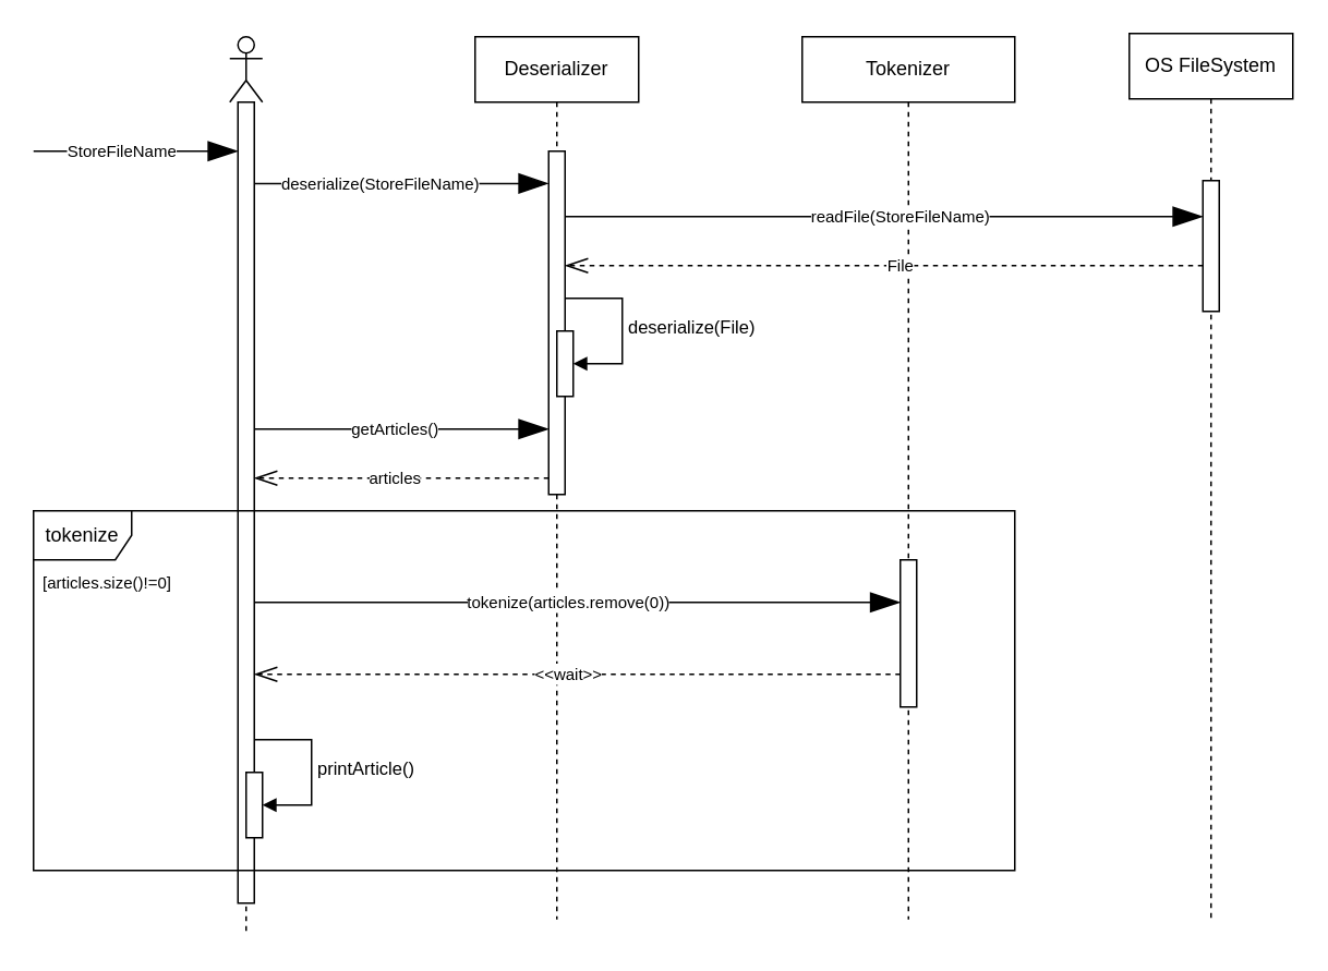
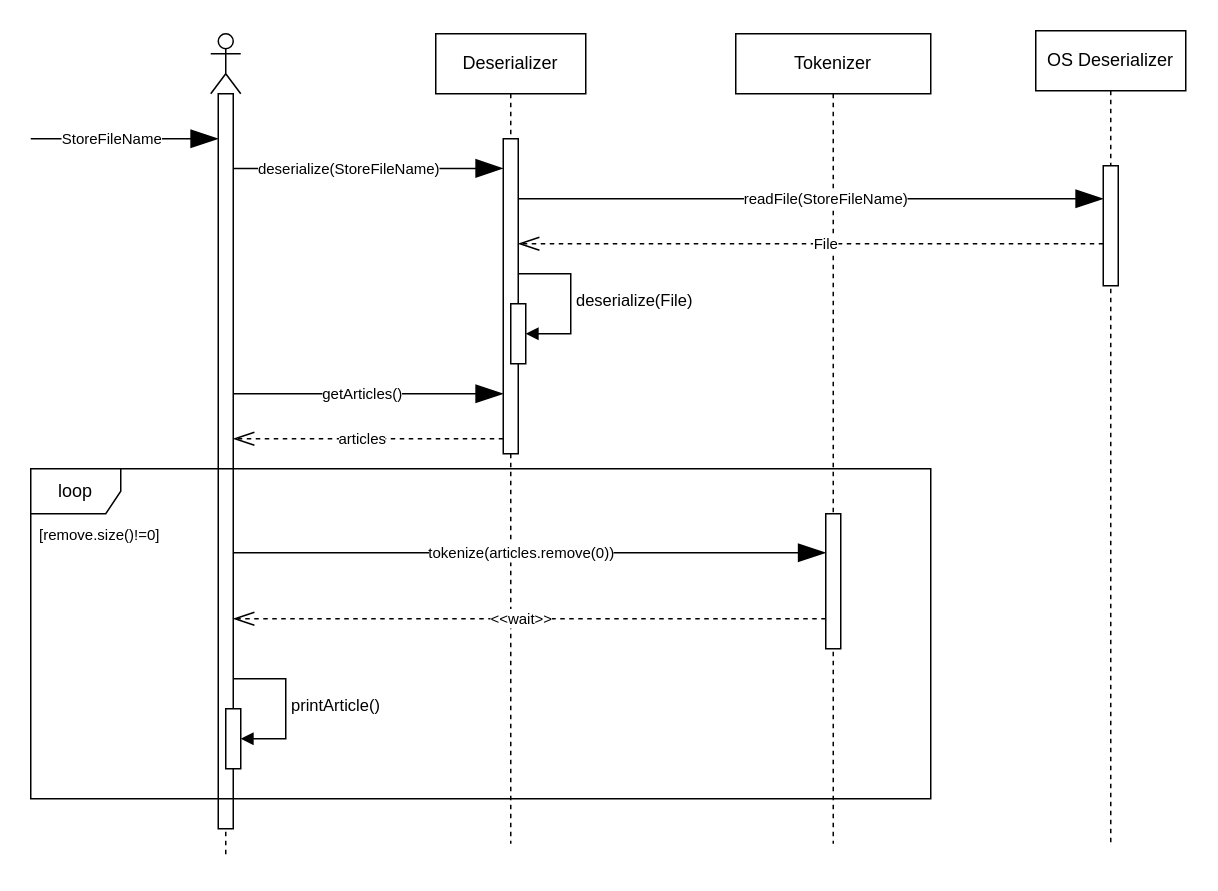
  <mxCell id="0" />
  <mxCell id="1" parent="0" />
  <mxCell id="2" value="" style="shape=umlLifeline;perimeter=lifelinePerimeter;whiteSpace=wrap;html=1;container=1;dropTarget=0;collapsible=0;recursiveResize=0;outlineConnect=0;portConstraint=eastwest;newEdgeStyle={&quot;edgeStyle&quot;:&quot;elbowEdgeStyle&quot;,&quot;elbow&quot;:&quot;vertical&quot;,&quot;curved&quot;:0,&quot;rounded&quot;:0};participant=umlActor;" parent="1" vertex="1"><mxGeometry x="140" y="22" width="20" height="550" as="geometry" /></mxCell>
  <mxCell id="3" value="" style="html=1;points=[];perimeter=orthogonalPerimeter;outlineConnect=0;targetShapes=umlLifeline;portConstraint=eastwest;newEdgeStyle={&quot;edgeStyle&quot;:&quot;elbowEdgeStyle&quot;,&quot;elbow&quot;:&quot;vertical&quot;,&quot;curved&quot;:0,&quot;rounded&quot;:0};" parent="2" vertex="1"><mxGeometry x="5" y="40" width="10" height="490" as="geometry" /></mxCell>
- <mxCell id="4" value="OS FileSystem" style="shape=umlLifeline;perimeter=lifelinePerimeter;whiteSpace=wrap;html=1;container=1;dropTarget=0;collapsible=0;recursiveResize=0;outlineConnect=0;portConstraint=eastwest;newEdgeStyle={&quot;edgeStyle&quot;:&quot;elbowEdgeStyle&quot;,&quot;elbow&quot;:&quot;vertical&quot;,&quot;curved&quot;:0,&quot;rounded&quot;:0};" parent="1" vertex="1"><mxGeometry x="690" y="20" width="100" height="542" as="geometry" /></mxCell>
+ <mxCell id="4" value="OS Deserializer" style="shape=umlLifeline;perimeter=lifelinePerimeter;whiteSpace=wrap;html=1;container=1;dropTarget=0;collapsible=0;recursiveResize=0;outlineConnect=0;portConstraint=eastwest;newEdgeStyle={&quot;edgeStyle&quot;:&quot;elbowEdgeStyle&quot;,&quot;elbow&quot;:&quot;vertical&quot;,&quot;curved&quot;:0,&quot;rounded&quot;:0};" parent="1" vertex="1"><mxGeometry x="690" y="20" width="100" height="542" as="geometry" /></mxCell>
  <mxCell id="5" value="" style="html=1;points=[];perimeter=orthogonalPerimeter;outlineConnect=0;targetShapes=umlLifeline;portConstraint=eastwest;newEdgeStyle={&quot;edgeStyle&quot;:&quot;elbowEdgeStyle&quot;,&quot;elbow&quot;:&quot;vertical&quot;,&quot;curved&quot;:0,&quot;rounded&quot;:0};" parent="4" vertex="1"><mxGeometry x="45" y="90" width="10" height="80" as="geometry" /></mxCell>
  <mxCell id="6" value="Deserializer" style="shape=umlLifeline;perimeter=lifelinePerimeter;whiteSpace=wrap;html=1;container=1;dropTarget=0;collapsible=0;recursiveResize=0;outlineConnect=0;portConstraint=eastwest;newEdgeStyle={&quot;edgeStyle&quot;:&quot;elbowEdgeStyle&quot;,&quot;elbow&quot;:&quot;vertical&quot;,&quot;curved&quot;:0,&quot;rounded&quot;:0};" parent="1" vertex="1"><mxGeometry x="290" y="22" width="100" height="540" as="geometry" /></mxCell>
  <mxCell id="7" value="" style="html=1;points=[];perimeter=orthogonalPerimeter;outlineConnect=0;targetShapes=umlLifeline;portConstraint=eastwest;newEdgeStyle={&quot;edgeStyle&quot;:&quot;elbowEdgeStyle&quot;,&quot;elbow&quot;:&quot;vertical&quot;,&quot;curved&quot;:0,&quot;rounded&quot;:0};" parent="6" vertex="1"><mxGeometry x="45" y="70" width="10" height="210" as="geometry" /></mxCell>
  <mxCell id="8" value="" style="html=1;points=[];perimeter=orthogonalPerimeter;outlineConnect=0;targetShapes=umlLifeline;portConstraint=eastwest;newEdgeStyle={&quot;edgeStyle&quot;:&quot;elbowEdgeStyle&quot;,&quot;elbow&quot;:&quot;vertical&quot;,&quot;curved&quot;:0,&quot;rounded&quot;:0};" vertex="1" parent="6"><mxGeometry x="50" y="180" width="10" height="40" as="geometry" /></mxCell>
  <mxCell id="9" value="deserialize(File)" style="html=1;align=left;spacingLeft=2;endArrow=block;rounded=0;edgeStyle=orthogonalEdgeStyle;curved=0;rounded=0;" edge="1" target="8" parent="6" source="7"><mxGeometry relative="1" as="geometry"><mxPoint x="60" y="160" as="sourcePoint" /><Array as="points"><mxPoint x="90" y="160" /><mxPoint x="90" y="200" /></Array></mxGeometry></mxCell>
  <mxCell id="10" value="Tokenizer" style="shape=umlLifeline;perimeter=lifelinePerimeter;whiteSpace=wrap;html=1;container=1;dropTarget=0;collapsible=0;recursiveResize=0;outlineConnect=0;portConstraint=eastwest;newEdgeStyle={&quot;edgeStyle&quot;:&quot;elbowEdgeStyle&quot;,&quot;elbow&quot;:&quot;vertical&quot;,&quot;curved&quot;:0,&quot;rounded&quot;:0};" parent="1" vertex="1"><mxGeometry x="490" y="22" width="130" height="540" as="geometry" /></mxCell>
- <mxCell id="11" value="tokenize" style="shape=umlFrame;whiteSpace=wrap;html=1;pointerEvents=0;" parent="10" vertex="1"><mxGeometry x="-470" y="290" width="600" height="220" as="geometry" /></mxCell>
- <mxCell id="12" value="&lt;font style=&quot;font-size: 10px;&quot;&gt;[articles.size()!=0]&lt;/font&gt;" style="text;strokeColor=none;fillColor=none;align=left;verticalAlign=top;spacingLeft=4;spacingRight=4;overflow=hidden;rotatable=0;points=[[0,0.5],[1,0.5]];portConstraint=eastwest;whiteSpace=wrap;html=1;" parent="10" vertex="1"><mxGeometry x="-470" y="320" width="130" height="26" as="geometry" /></mxCell>
+ <mxCell id="11" value="loop" style="shape=umlFrame;whiteSpace=wrap;html=1;pointerEvents=0;" parent="10" vertex="1"><mxGeometry x="-470" y="290" width="600" height="220" as="geometry" /></mxCell>
+ <mxCell id="12" value="&lt;font style=&quot;font-size: 10px;&quot;&gt;[remove.size()!=0]&lt;/font&gt;" style="text;strokeColor=none;fillColor=none;align=left;verticalAlign=top;spacingLeft=4;spacingRight=4;overflow=hidden;rotatable=0;points=[[0,0.5],[1,0.5]];portConstraint=eastwest;whiteSpace=wrap;html=1;" parent="10" vertex="1"><mxGeometry x="-470" y="320" width="130" height="26" as="geometry" /></mxCell>
  <mxCell id="13" value="&lt;font style=&quot;font-size: 10px;&quot;&gt;&amp;lt;&amp;lt;wait&amp;gt;&amp;gt;&lt;/font&gt;" style="endArrow=openThin;endSize=12;dashed=1;html=1;rounded=0;endFill=0;" parent="10" source="14" edge="1"><mxGeometry x="0.026" width="160" relative="1" as="geometry"><mxPoint x="280" y="390" as="sourcePoint" /><mxPoint x="-335" y="390" as="targetPoint" /><Array as="points"><mxPoint x="40" y="390" /><mxPoint x="-210" y="390" /></Array><mxPoint as="offset" /></mxGeometry></mxCell>
  <mxCell id="14" value="" style="html=1;points=[];perimeter=orthogonalPerimeter;outlineConnect=0;targetShapes=umlLifeline;portConstraint=eastwest;newEdgeStyle={&quot;edgeStyle&quot;:&quot;elbowEdgeStyle&quot;,&quot;elbow&quot;:&quot;vertical&quot;,&quot;curved&quot;:0,&quot;rounded&quot;:0};" parent="10" vertex="1"><mxGeometry x="60" y="320" width="10" height="90" as="geometry" /></mxCell>
  <mxCell id="15" value="&lt;font style=&quot;font-size: 10px;&quot;&gt;tokenize(articles.remove(0))&lt;/font&gt;" style="endArrow=blockThin;endSize=16;endFill=1;html=1;rounded=0;" parent="10" target="14" edge="1"><mxGeometry x="-0.026" width="160" relative="1" as="geometry"><mxPoint x="-335" y="346" as="sourcePoint" /><mxPoint x="140" y="346.0" as="targetPoint" /><mxPoint as="offset" /><Array as="points"><mxPoint x="-165" y="346" /></Array></mxGeometry></mxCell>
  <mxCell id="16" value="" style="html=1;points=[];perimeter=orthogonalPerimeter;outlineConnect=0;targetShapes=umlLifeline;portConstraint=eastwest;newEdgeStyle={&quot;edgeStyle&quot;:&quot;elbowEdgeStyle&quot;,&quot;elbow&quot;:&quot;vertical&quot;,&quot;curved&quot;:0,&quot;rounded&quot;:0};" vertex="1" parent="10"><mxGeometry x="-340" y="450" width="10" height="40" as="geometry" /></mxCell>
  <mxCell id="17" value="printArticle()" style="html=1;align=left;spacingLeft=2;endArrow=block;rounded=0;edgeStyle=orthogonalEdgeStyle;curved=0;rounded=0;" edge="1" parent="10" target="16"><mxGeometry relative="1" as="geometry"><mxPoint x="-335" y="430" as="sourcePoint" /><Array as="points"><mxPoint x="-300" y="430" /><mxPoint x="-300" y="470" /></Array></mxGeometry></mxCell>
  <mxCell id="18" value="&lt;font style=&quot;font-size: 10px;&quot;&gt;deserialize(StoreFileName)&lt;/font&gt;" style="endArrow=blockThin;endSize=16;endFill=1;html=1;rounded=0;" parent="1" edge="1" target="7"><mxGeometry x="-0.143" width="160" relative="1" as="geometry"><mxPoint x="155" y="111.77" as="sourcePoint" /><mxPoint x="330" y="112" as="targetPoint" /><mxPoint as="offset" /><Array as="points"><mxPoint x="320" y="111.77" /></Array></mxGeometry></mxCell>
  <mxCell id="19" value="&lt;font style=&quot;font-size: 10px;&quot;&gt;readFile(StoreFileName)&lt;/font&gt;" style="endArrow=blockThin;endSize=16;endFill=1;html=1;rounded=0;" parent="1" edge="1" target="5"><mxGeometry x="0.051" width="160" relative="1" as="geometry"><mxPoint x="345" y="132" as="sourcePoint" /><mxPoint x="730" y="132" as="targetPoint" /><mxPoint as="offset" /><Array as="points"><mxPoint x="515" y="132" /></Array></mxGeometry></mxCell>
  <mxCell id="20" value="&lt;font style=&quot;font-size: 10px;&quot;&gt;File&lt;/font&gt;" style="endArrow=openThin;endSize=12;dashed=1;html=1;rounded=0;endFill=0;" parent="1" edge="1" source="5"><mxGeometry x="-0.051" width="160" relative="1" as="geometry"><mxPoint x="655" y="162" as="sourcePoint" /><mxPoint x="345" y="162" as="targetPoint" /><Array as="points"><mxPoint x="720" y="162" /><mxPoint x="630" y="162" /></Array><mxPoint as="offset" /></mxGeometry></mxCell>
  <mxCell id="21" value="&lt;font style=&quot;font-size: 10px;&quot;&gt;getArticles()&lt;/font&gt;" style="endArrow=blockThin;endSize=16;endFill=1;html=1;rounded=0;" edge="1" parent="1"><mxGeometry x="-0.043" width="160" relative="1" as="geometry"><mxPoint x="155" y="262" as="sourcePoint" /><mxPoint x="335" y="262" as="targetPoint" /><mxPoint as="offset" /><Array as="points"><mxPoint x="325" y="262" /></Array></mxGeometry></mxCell>
  <mxCell id="22" value="&lt;font style=&quot;font-size: 10px;&quot;&gt;articles&lt;/font&gt;" style="endArrow=openThin;endSize=12;dashed=1;html=1;rounded=0;endFill=0;" edge="1" parent="1"><mxGeometry x="0.043" width="160" relative="1" as="geometry"><mxPoint x="335" y="292" as="sourcePoint" /><mxPoint x="155" y="292" as="targetPoint" /><Array as="points"><mxPoint x="290" y="292" /></Array><mxPoint as="offset" /></mxGeometry></mxCell>
  <mxCell id="23" value="&lt;font style=&quot;font-size: 10px;&quot;&gt;StoreFileName&lt;/font&gt;" style="endArrow=blockThin;endSize=16;endFill=1;html=1;rounded=0;" edge="1" parent="1" target="3"><mxGeometry x="-0.143" width="160" relative="1" as="geometry"><mxPoint x="20" y="92" as="sourcePoint" /><mxPoint x="140" y="92.23" as="targetPoint" /><mxPoint as="offset" /><Array as="points"><mxPoint x="125" y="92" /></Array></mxGeometry></mxCell>
